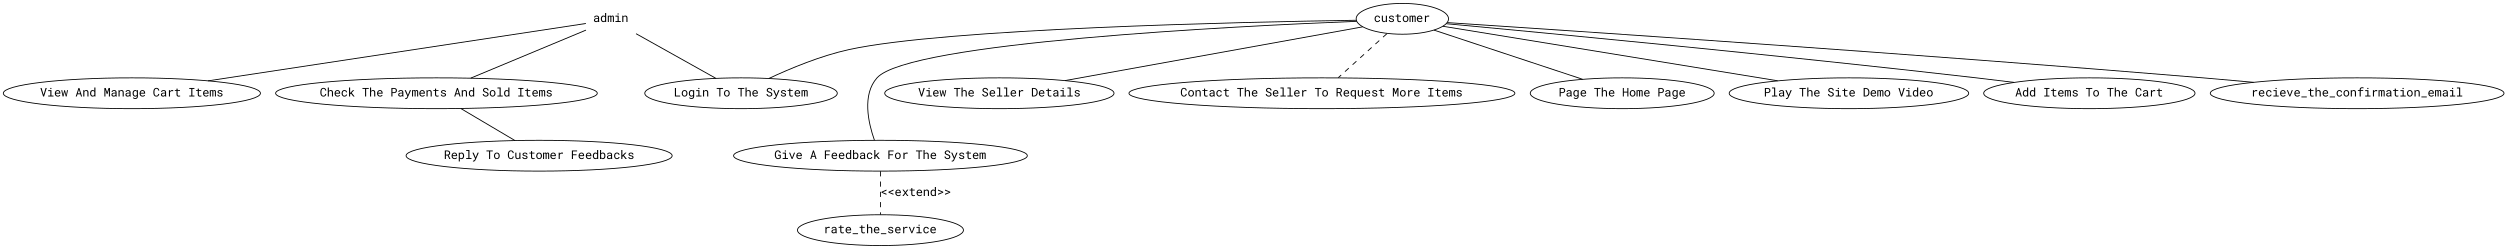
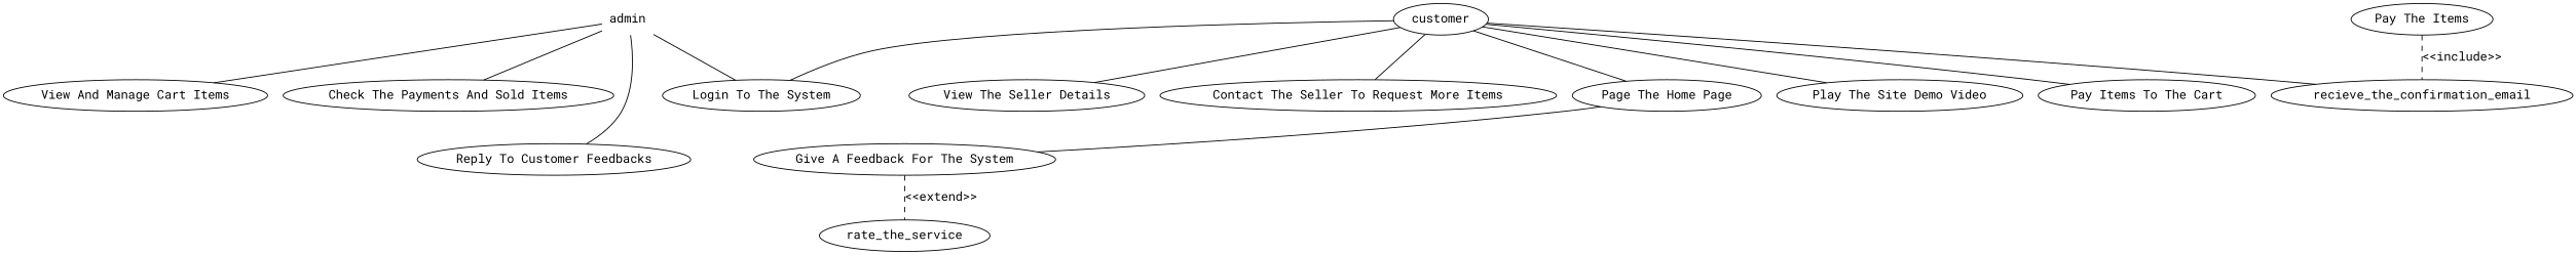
  digraph {
    fontname="Roboto Mono"
    labelloc=b
    peripheries=0
    rankdir=TB
    node [fontname="Roboto Mono" shape=ellipse style=solid]
    edge [arrowhead=none fontname="Roboto Mono"]
    admin [peripheries=0 shape=plaintext style=""]
    n2 [label="Login To The System"]
    n3 [label="View And Manage Cart Items"]
    n4 [label="Check The Payments And Sold Items"]
    n5 [label="Reply To Customer Feedbacks"]
    n6 [label="Page The Home Page"]
    n7 [label="Play The Site Demo Video"]
-   n8 [label="Add Items To The Cart"]
+   n8 [label="Pay Items To The Cart"]
+   n9 [label="Pay The Items"]
    recieve_the_confirmation_email
    n11 [label="Give A Feedback For The System"]
    rate_the_service
    n13 [label="View The Seller Details"]
    n14 [label="Contact The Seller To Request More Items"]
    customer
    subgraph sub_1 {
      label=Admin
      admin
    }
    admin -> n2
    admin -> n3
    admin -> n4
-   n4 -> n5
+   admin -> n5
+   n9 -> recieve_the_confirmation_email [arrowtail=vee label="<<include>>" style=dashed]
    n11 -> rate_the_service [arrowtail=vee label="<<extend>>" style=dashed]
    customer -> n2
    customer -> n6
    customer -> n7
    customer -> n8
    customer -> recieve_the_confirmation_email
-   customer -> n11
+   n6 -> n11
    customer -> n13
-   customer -> n14 [style=dashed]
+   customer -> n14
  }
